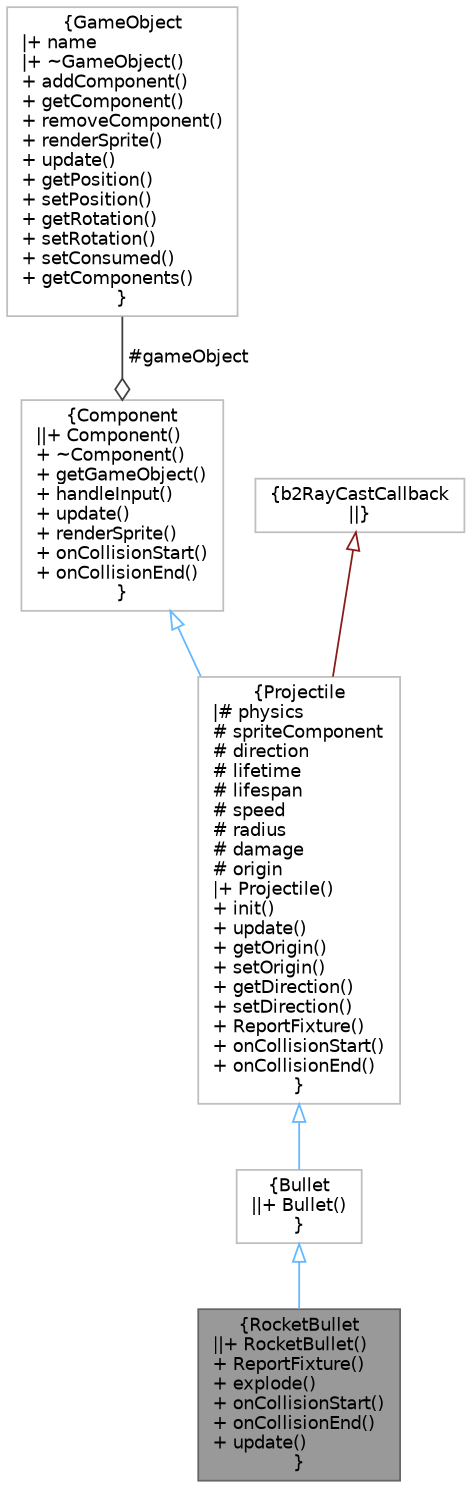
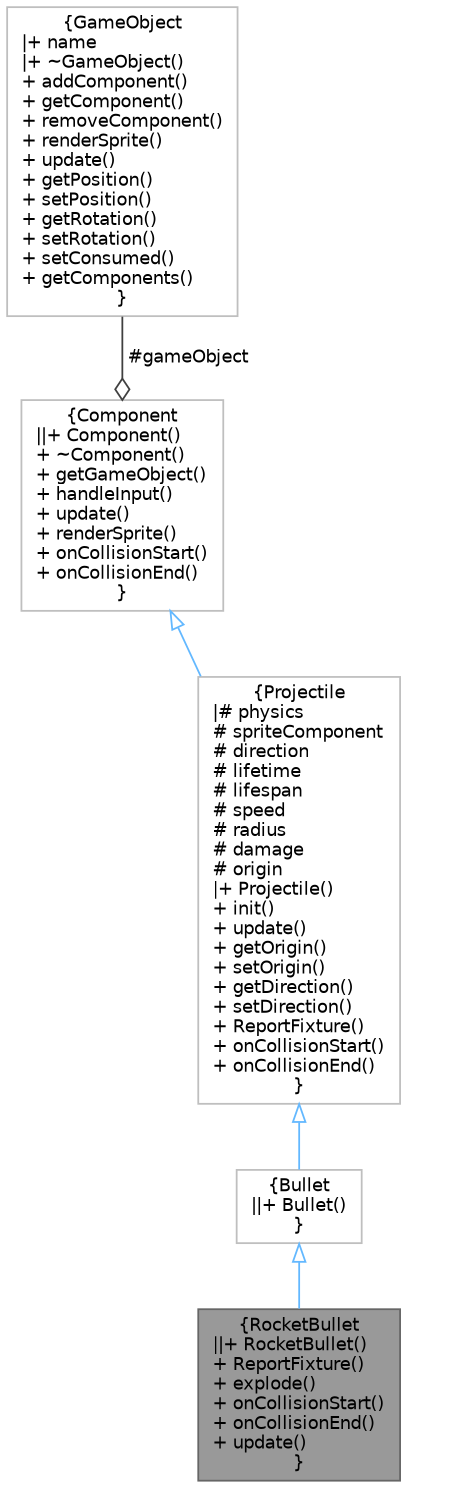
  digraph {
    node [color=grey75 fillcolor=white fontname=Helvetica fontsize=10 shape=box style=filled]
    edge [arrowtail=onormal color=steelblue1 dir=back fontname=Helvetica fontsize=10 labelfontname=Helvetica labelfontsize=10 style=solid]
    n1 [color=gray40 fillcolor=grey60 fontcolor=black height=0.2 label="{RocketBullet\n||+ RocketBullet()\l+ ReportFixture()\l+ explode()\l+ onCollisionStart()\l+ onCollisionEnd()\l+ update()\l}" width=0.4]
    n2 [height=0.2 label="{Bullet\n||+ Bullet()\l}" width=0.4]
    n3 [height=0.2 label="{Projectile\n|# physics\l# spriteComponent\l# direction\l# lifetime\l# lifespan\l# speed\l# radius\l# damage\l# origin\l|+ Projectile()\l+ init()\l+ update()\l+ getOrigin()\l+ setOrigin()\l+ getDirection()\l+ setDirection()\l+ ReportFixture()\l+ onCollisionStart()\l+ onCollisionEnd()\l}" width=0.4]
    n4 [height=0.2 label="{Component\n||+ Component()\l+ ~Component()\l+ getGameObject()\l+ handleInput()\l+ update()\l+ renderSprite()\l+ onCollisionStart()\l+ onCollisionEnd()\l}" width=0.4]
    n5 [height=0.2 label="{GameObject\n|+ name\l|+ ~GameObject()\l+ addComponent()\l+ getComponent()\l+ removeComponent()\l+ renderSprite()\l+ update()\l+ getPosition()\l+ setPosition()\l+ getRotation()\l+ setRotation()\l+ setConsumed()\l+ getComponents()\l}" width=0.4]
-   n6 [height=0.2 label="{b2RayCastCallback\n||}" width=0.4]
    n2 -> n1
    n3 -> n2
    n4 -> n3
    n5 -> n4 [arrowhead=odiamond color=grey25 label=" #gameObject" arrowtail="" dir=""]
-   n6 -> n3 [color=firebrick4]
  }
